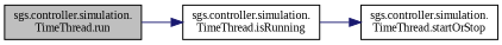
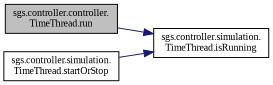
  digraph {
    fontname="Liberation Serif"
    rankdir=LR
    node [color=black fillcolor=white fontname="Liberation Serif" fontsize=10 shape=record style=filled]
    edge [color=midnightblue fontname="Liberation Serif" fontsize=10 labelfontname=Helvetica labelfontsize=10 style=solid]
-   n1 [fillcolor=grey75 fontcolor=black height=0.2 label="sgs.controller.simulation.\lTimeThread.run" width=0.4]
+   n1 [fillcolor=grey75 fontcolor=black height=0.2 label="sgs.controller.controller.\lTimeThread.run" width=0.4]
    n2 [height=0.2 label="sgs.controller.simulation.\lTimeThread.isRunning" width=0.4]
    n3 [height=0.2 label="sgs.controller.simulation.\lTimeThread.startOrStop" width=0.4]
    n1 -> n2
-   n2 -> n3
+   n3 -> n2
  }
